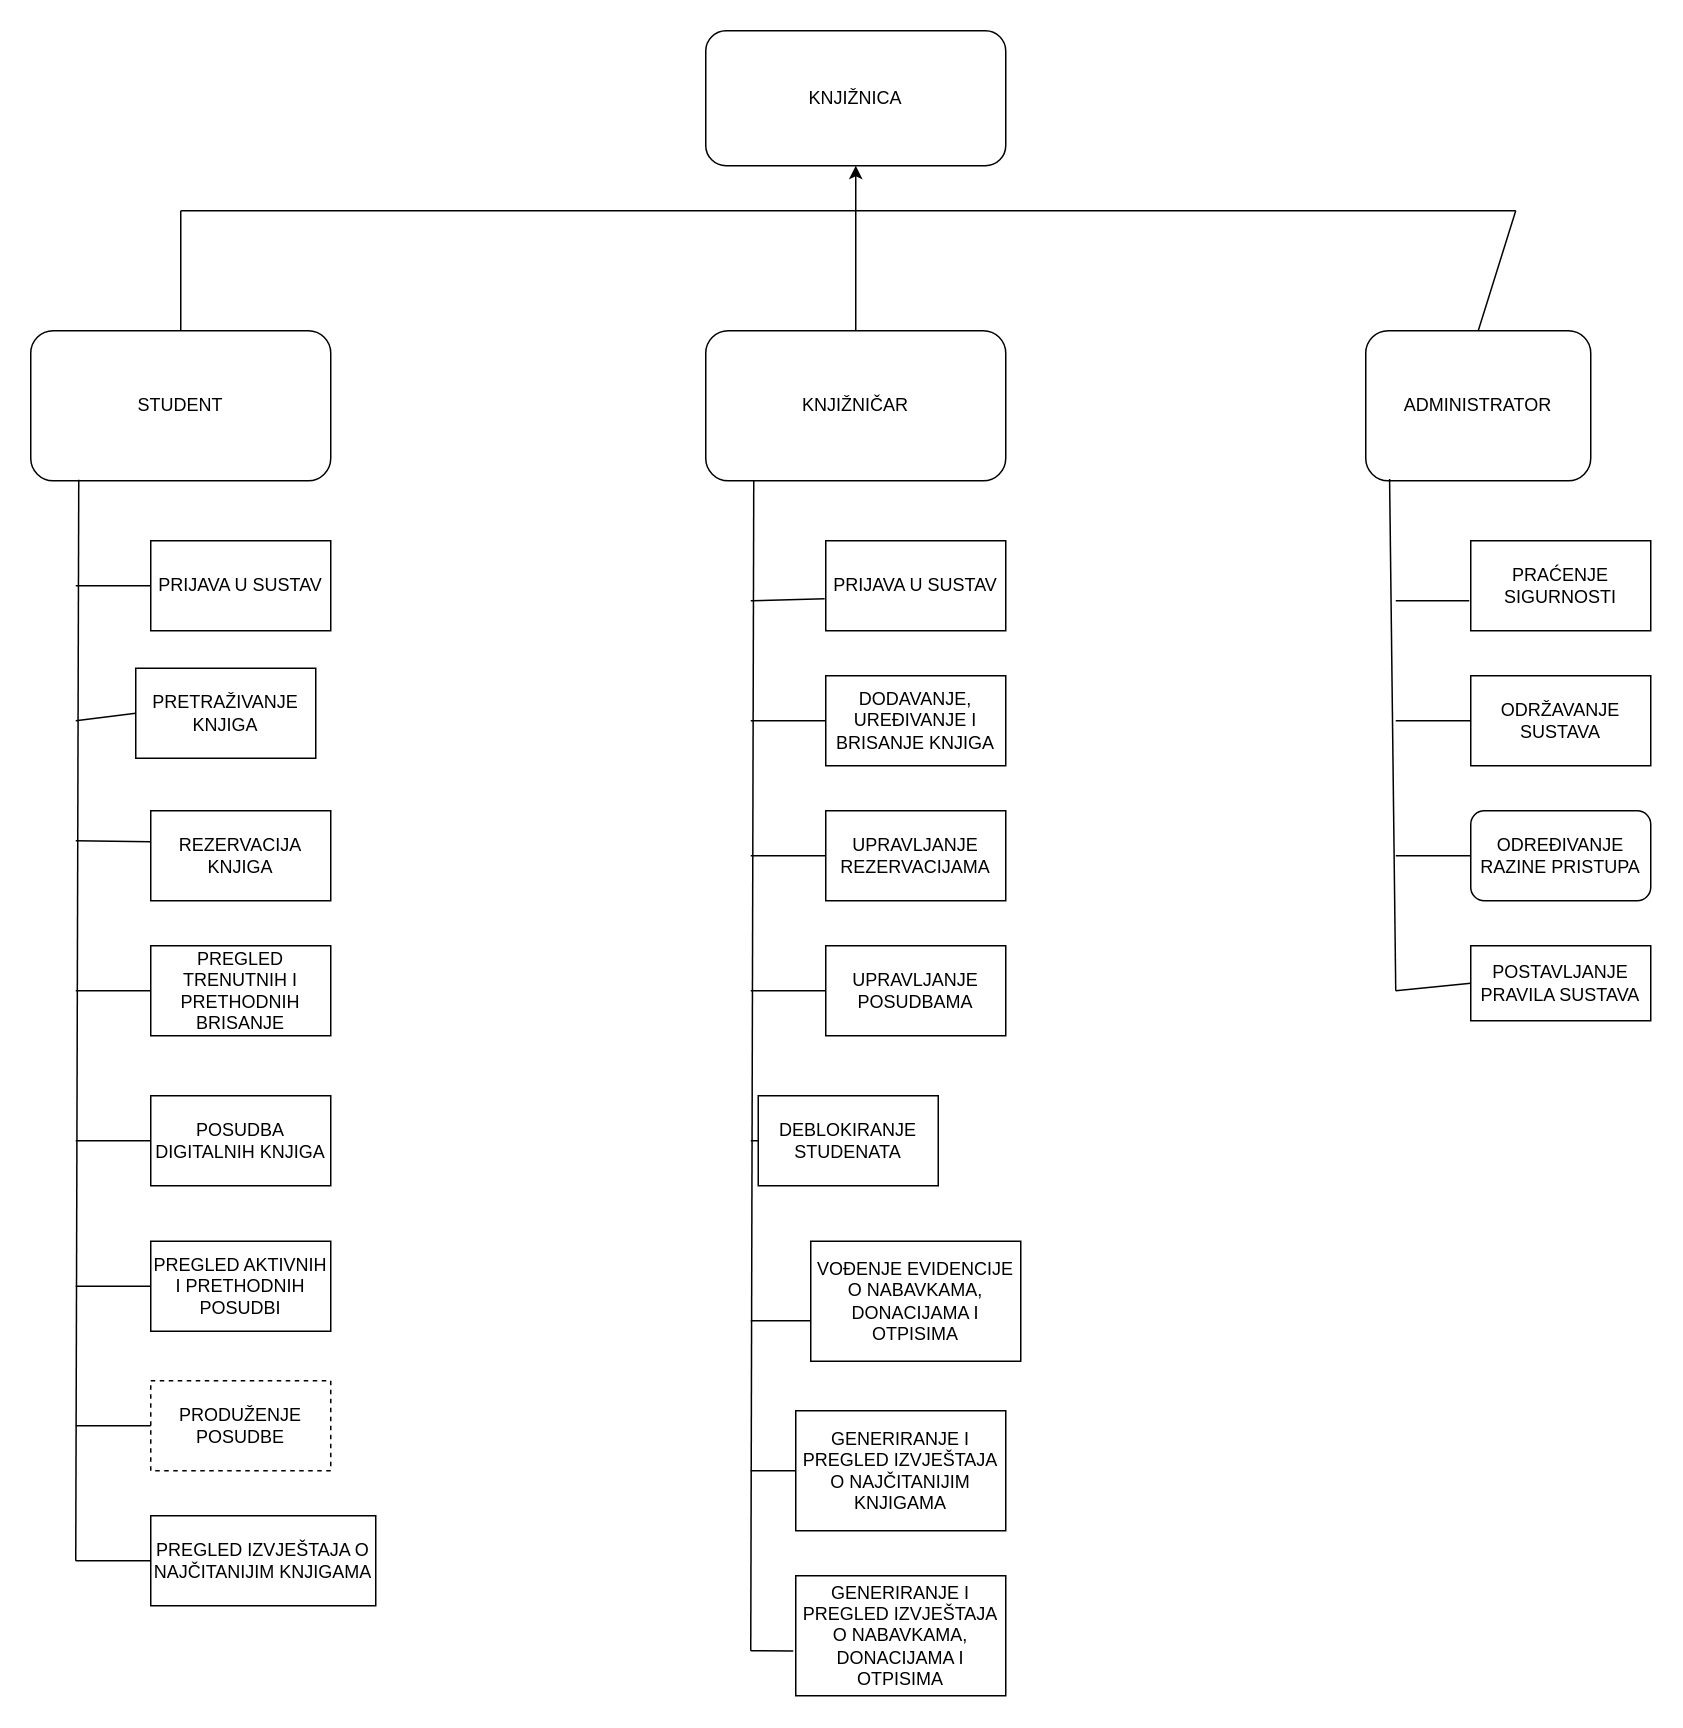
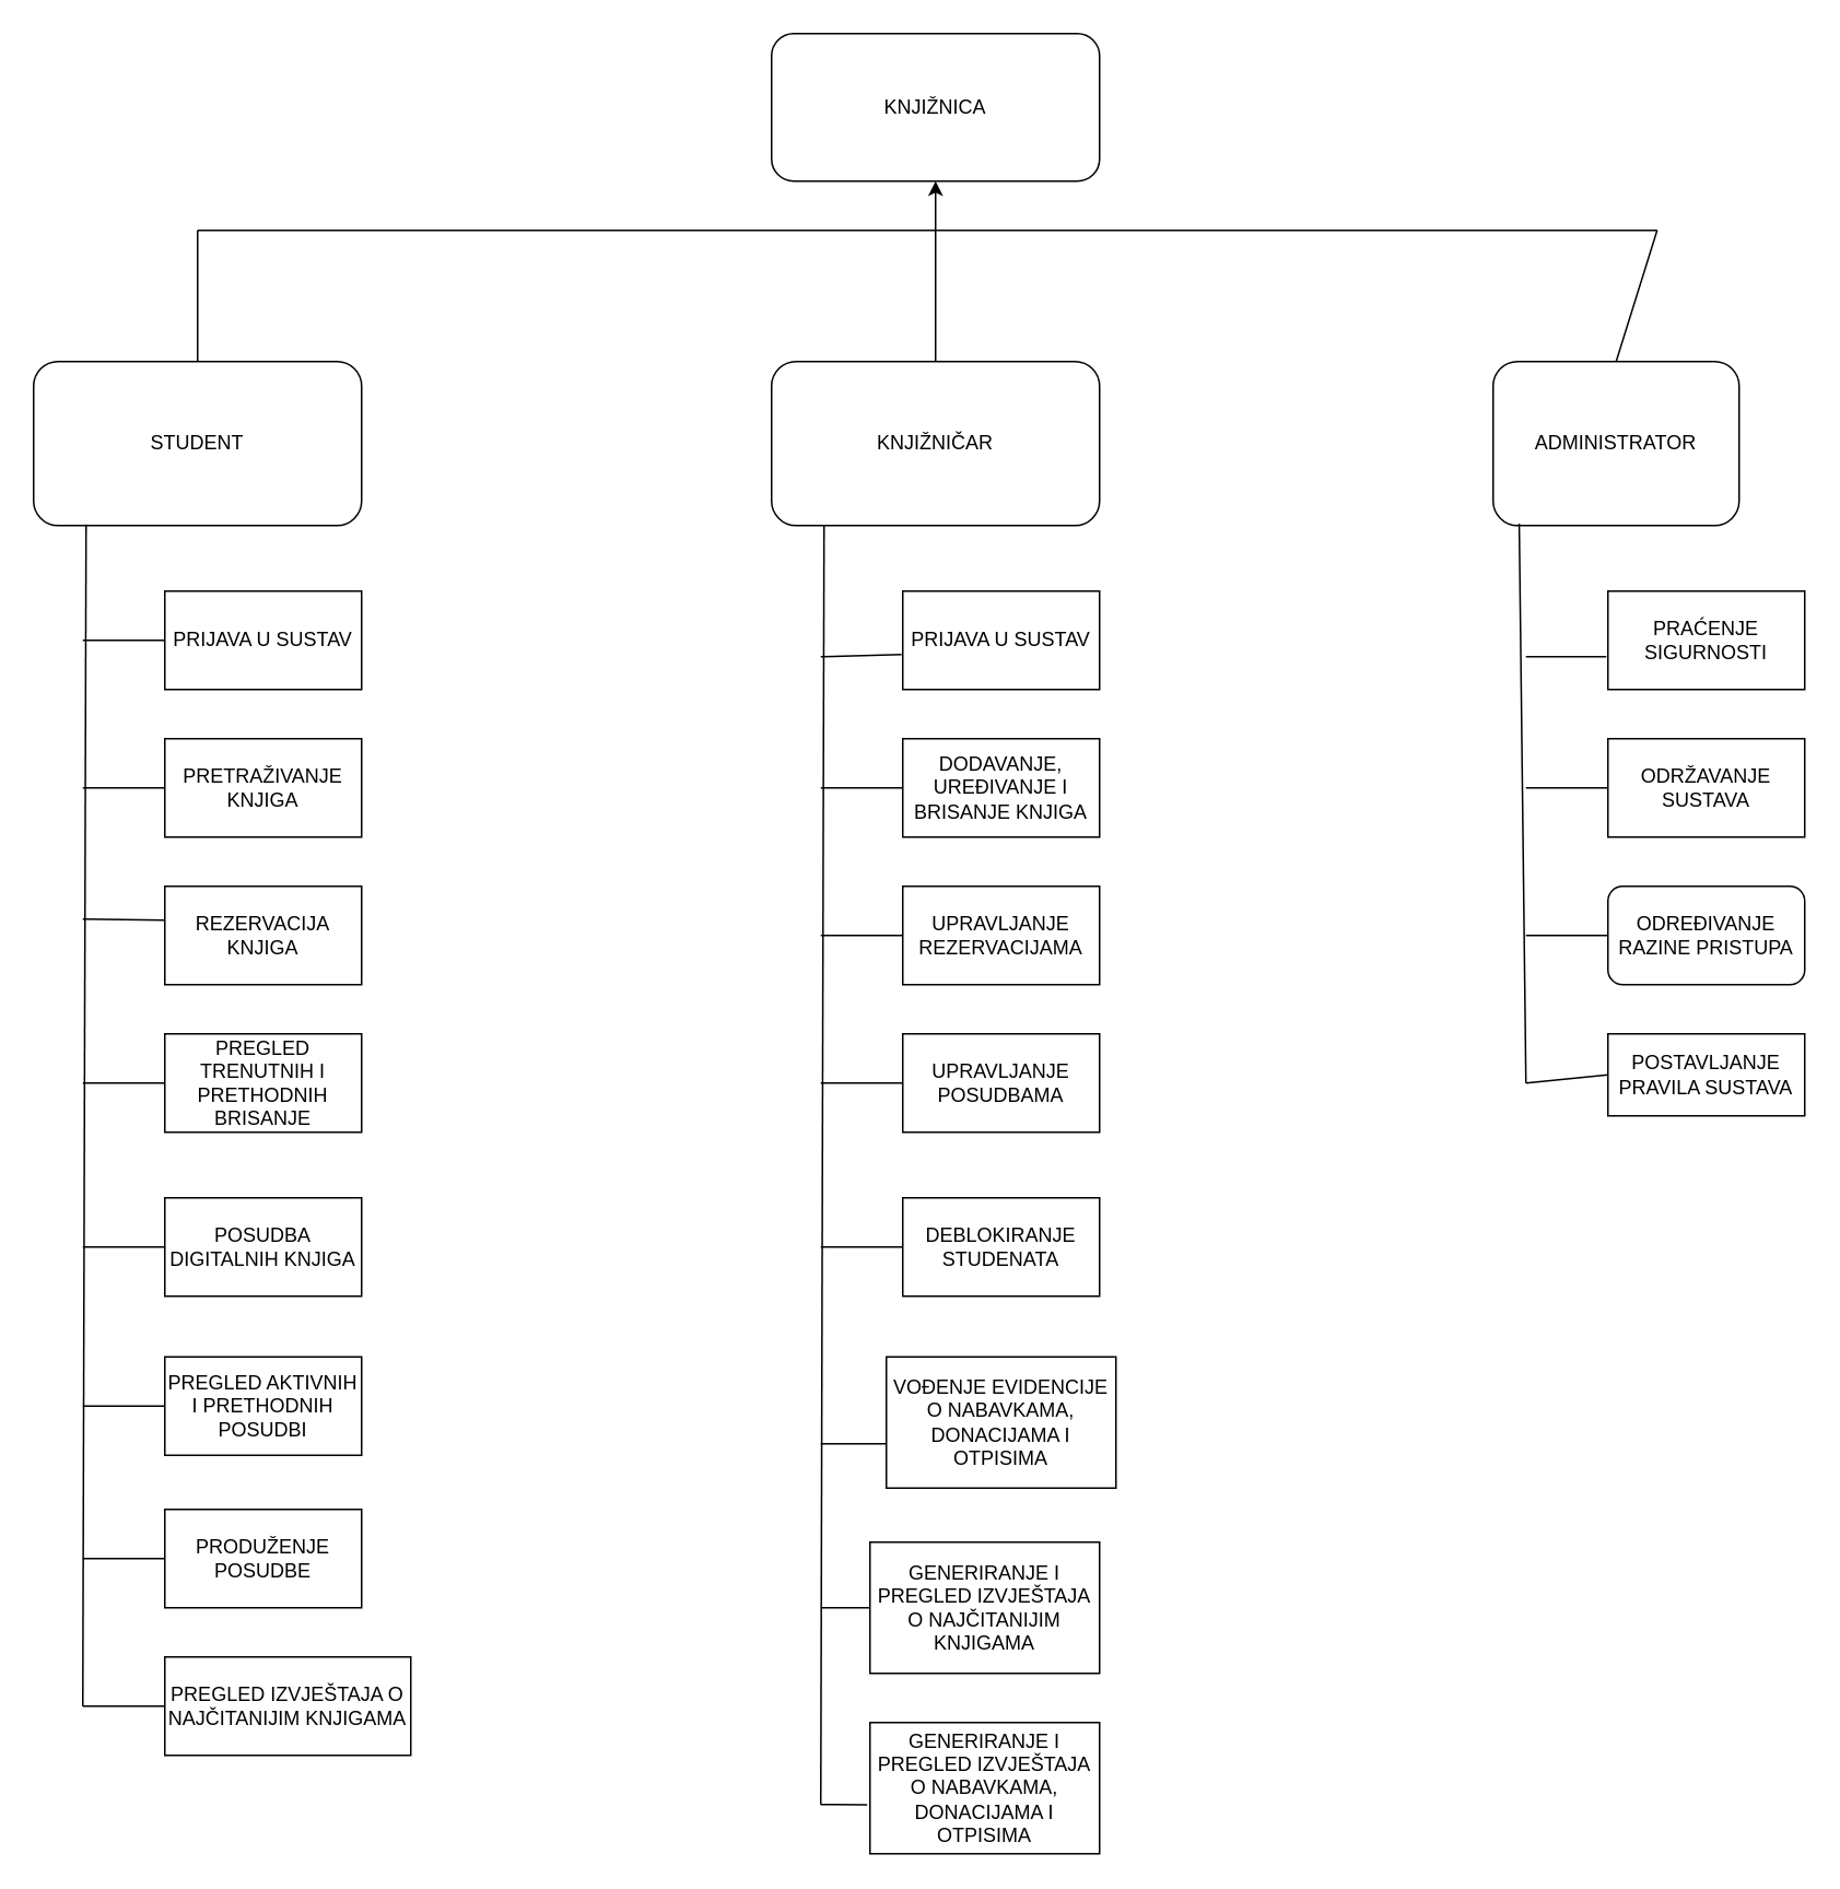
  <mxCell id="0" />
  <mxCell id="1" parent="0" />
  <mxCell id="2" value="STUDENT" style="rounded=1;whiteSpace=wrap;html=1;" parent="1" vertex="1"><mxGeometry x="20" y="220" width="200" height="100" as="geometry" /></mxCell>
  <mxCell id="3" value="KNJIŽNIČAR" style="rounded=1;whiteSpace=wrap;html=1;" parent="1" vertex="1"><mxGeometry x="470" y="220" width="200" height="100" as="geometry" /></mxCell>
  <mxCell id="4" value="ADMINISTRATOR" style="rounded=1;whiteSpace=wrap;html=1;" parent="1" vertex="1"><mxGeometry x="910" y="220" width="150" height="100" as="geometry" /></mxCell>
  <mxCell id="5" value="KNJIŽNICA" style="rounded=1;whiteSpace=wrap;html=1;" parent="1" vertex="1"><mxGeometry x="470" y="20" width="200" height="90" as="geometry" /></mxCell>
  <mxCell id="6" value="" style="endArrow=classic;html=1;rounded=0;entryX=0.5;entryY=1;entryDx=0;entryDy=0;exitX=0.5;exitY=0;exitDx=0;exitDy=0;" parent="1" source="3" target="5" edge="1"><mxGeometry width="50" height="50" relative="1" as="geometry"><mxPoint x="520" y="370" as="sourcePoint" /><mxPoint x="570" y="320" as="targetPoint" /></mxGeometry></mxCell>
  <mxCell id="7" value="" style="endArrow=none;html=1;rounded=0;exitX=0.5;exitY=0;exitDx=0;exitDy=0;" parent="1" source="2" edge="1"><mxGeometry width="50" height="50" relative="1" as="geometry"><mxPoint x="120" y="200" as="sourcePoint" /><mxPoint x="120" y="140" as="targetPoint" /></mxGeometry></mxCell>
  <mxCell id="8" value="" style="endArrow=none;html=1;rounded=0;exitX=0.5;exitY=0;exitDx=0;exitDy=0;" parent="1" source="4" edge="1"><mxGeometry width="50" height="50" relative="1" as="geometry"><mxPoint x="920" y="200" as="sourcePoint" /><mxPoint x="1010" y="140" as="targetPoint" /></mxGeometry></mxCell>
  <mxCell id="9" value="" style="endArrow=none;html=1;rounded=0;" parent="1" edge="1"><mxGeometry width="50" height="50" relative="1" as="geometry"><mxPoint x="120" y="140" as="sourcePoint" /><mxPoint x="1010" y="140" as="targetPoint" /></mxGeometry></mxCell>
  <mxCell id="10" value="PRIJAVA U SUSTAV" style="rounded=0;whiteSpace=wrap;html=1;" parent="1" vertex="1"><mxGeometry x="100" y="360" width="120" height="60" as="geometry" /></mxCell>
- <mxCell id="11" value="PRETRAŽIVANJE KNJIGA" style="rounded=0;whiteSpace=wrap;html=1;" parent="1" vertex="1"><mxGeometry x="90" y="445" width="120" height="60" as="geometry" /></mxCell>
+ <mxCell id="11" value="PRETRAŽIVANJE KNJIGA" style="rounded=0;whiteSpace=wrap;html=1;" parent="1" vertex="1"><mxGeometry x="100" y="450" width="120" height="60" as="geometry" /></mxCell>
  <mxCell id="12" value="REZERVACIJA KNJIGA" style="rounded=0;whiteSpace=wrap;html=1;" parent="1" vertex="1"><mxGeometry x="100" y="540" width="120" height="60" as="geometry" /></mxCell>
  <mxCell id="13" value="POSUDBA DIGITALNIH KNJIGA" style="rounded=0;whiteSpace=wrap;html=1;" parent="1" vertex="1"><mxGeometry x="100" y="730" width="120" height="60" as="geometry" /></mxCell>
  <mxCell id="14" value="PREGLED TRENUTNIH I PRETHODNIH BRISANJE" style="rounded=0;whiteSpace=wrap;html=1;" parent="1" vertex="1"><mxGeometry x="100" y="630" width="120" height="60" as="geometry" /></mxCell>
  <mxCell id="15" value="PREGLED AKTIVNIH I PRETHODNIH POSUDBI" style="rounded=0;whiteSpace=wrap;html=1;" parent="1" vertex="1"><mxGeometry x="100" y="827" width="120" height="60" as="geometry" /></mxCell>
- <mxCell id="16" value="PRODUŽENJE POSUDBE" style="rounded=0;whiteSpace=wrap;html=1;dashed=1;" parent="1" vertex="1"><mxGeometry x="100" y="920" width="120" height="60" as="geometry" /></mxCell>
+ <mxCell id="16" value="PRODUŽENJE POSUDBE" style="rounded=0;whiteSpace=wrap;html=1;" parent="1" vertex="1"><mxGeometry x="100" y="920" width="120" height="60" as="geometry" /></mxCell>
  <mxCell id="17" value="PREGLED IZVJEŠTAJA O NAJČITANIJIM KNJIGAMA" style="rounded=0;whiteSpace=wrap;html=1;" parent="1" vertex="1"><mxGeometry x="100" y="1010" width="150" height="60" as="geometry" /></mxCell>
  <mxCell id="18" value="DODAVANJE, UREĐIVANJE I BRISANJE KNJIGA" style="rounded=0;whiteSpace=wrap;html=1;" parent="1" vertex="1"><mxGeometry x="550" y="450" width="120" height="60" as="geometry" /></mxCell>
  <mxCell id="19" value="UPRAVLJANJE POSUDBAMA" style="rounded=0;whiteSpace=wrap;html=1;" parent="1" vertex="1"><mxGeometry x="550" y="630" width="120" height="60" as="geometry" /></mxCell>
  <mxCell id="20" value="UPRAVLJANJE REZERVACIJAMA" style="rounded=0;whiteSpace=wrap;html=1;" parent="1" vertex="1"><mxGeometry x="550" y="540" width="120" height="60" as="geometry" /></mxCell>
  <mxCell id="21" value="PRIJAVA U SUSTAV" style="rounded=0;whiteSpace=wrap;html=1;" parent="1" vertex="1"><mxGeometry x="550" y="360" width="120" height="60" as="geometry" /></mxCell>
- <mxCell id="22" value="DEBLOKIRANJE STUDENATA" style="rounded=0;whiteSpace=wrap;html=1;" parent="1" vertex="1"><mxGeometry x="505" y="730" width="120" height="60" as="geometry" /></mxCell>
+ <mxCell id="22" value="DEBLOKIRANJE STUDENATA" style="rounded=0;whiteSpace=wrap;html=1;" parent="1" vertex="1"><mxGeometry x="550" y="730" width="120" height="60" as="geometry" /></mxCell>
  <mxCell id="23" value="VOĐENJE EVIDENCIJE O NABAVKAMA, DONACIJAMA I OTPISIMA" style="rounded=0;whiteSpace=wrap;html=1;" parent="1" vertex="1"><mxGeometry x="540" y="827" width="140" height="80" as="geometry" /></mxCell>
  <mxCell id="24" value="GENERIRANJE I PREGLED IZVJEŠTAJA O NAJČITANIJIM KNJIGAMA" style="rounded=0;whiteSpace=wrap;html=1;" parent="1" vertex="1"><mxGeometry x="530" y="940" width="140" height="80" as="geometry" /></mxCell>
  <mxCell id="25" value="PRAĆENJE SIGURNOSTI" style="rounded=0;whiteSpace=wrap;html=1;" parent="1" vertex="1"><mxGeometry x="980" y="360" width="120" height="60" as="geometry" /></mxCell>
  <mxCell id="26" value="ODRŽAVANJE SUSTAVA" style="rounded=0;whiteSpace=wrap;html=1;" parent="1" vertex="1"><mxGeometry x="980" y="450" width="120" height="60" as="geometry" /></mxCell>
  <mxCell id="27" value="ODREĐIVANJE RAZINE PRISTUPA" style="whiteSpace=wrap;html=1;rounded=1;" parent="1" vertex="1"><mxGeometry x="980" y="540" width="120" height="60" as="geometry" /></mxCell>
  <mxCell id="28" value="POSTAVLJANJE PRAVILA SUSTAVA" style="rounded=0;whiteSpace=wrap;html=1;" parent="1" vertex="1"><mxGeometry x="980" y="630" width="120" height="50" as="geometry" /></mxCell>
  <mxCell id="29" value="" style="endArrow=none;html=1;rounded=0;entryX=0.16;entryY=0.993;entryDx=0;entryDy=0;entryPerimeter=0;" parent="1" target="2" edge="1"><mxGeometry width="50" height="50" relative="1" as="geometry"><mxPoint x="50" y="1040" as="sourcePoint" /><mxPoint x="420" y="630" as="targetPoint" /></mxGeometry></mxCell>
  <mxCell id="30" value="" style="endArrow=none;html=1;rounded=0;entryX=0;entryY=0.5;entryDx=0;entryDy=0;" parent="1" target="17" edge="1"><mxGeometry width="50" height="50" relative="1" as="geometry"><mxPoint x="50" y="1040" as="sourcePoint" /><mxPoint x="420" y="870" as="targetPoint" /></mxGeometry></mxCell>
  <mxCell id="31" value="" style="endArrow=none;html=1;rounded=0;exitX=0;exitY=0.5;exitDx=0;exitDy=0;" parent="1" source="16" edge="1"><mxGeometry width="50" height="50" relative="1" as="geometry"><mxPoint x="370" y="920" as="sourcePoint" /><mxPoint x="50" y="950" as="targetPoint" /></mxGeometry></mxCell>
  <mxCell id="32" value="" style="endArrow=none;html=1;rounded=0;exitX=0;exitY=0.5;exitDx=0;exitDy=0;" parent="1" source="15" edge="1"><mxGeometry width="50" height="50" relative="1" as="geometry"><mxPoint x="370" y="770" as="sourcePoint" /><mxPoint x="50" y="857" as="targetPoint" /></mxGeometry></mxCell>
  <mxCell id="33" value="" style="endArrow=none;html=1;rounded=0;exitX=0;exitY=0.5;exitDx=0;exitDy=0;" parent="1" source="13" edge="1"><mxGeometry width="50" height="50" relative="1" as="geometry"><mxPoint x="120" y="750" as="sourcePoint" /><mxPoint x="50" y="760" as="targetPoint" /></mxGeometry></mxCell>
  <mxCell id="34" value="" style="endArrow=none;html=1;rounded=0;exitX=0;exitY=0.5;exitDx=0;exitDy=0;" parent="1" source="14" edge="1"><mxGeometry width="50" height="50" relative="1" as="geometry"><mxPoint x="120" y="650" as="sourcePoint" /><mxPoint x="50" y="660" as="targetPoint" /></mxGeometry></mxCell>
  <mxCell id="35" value="" style="endArrow=none;html=1;rounded=0;exitX=-0.001;exitY=0.344;exitDx=0;exitDy=0;exitPerimeter=0;" parent="1" source="12" edge="1"><mxGeometry width="50" height="50" relative="1" as="geometry"><mxPoint x="80" y="560" as="sourcePoint" /><mxPoint x="50" y="560" as="targetPoint" /></mxGeometry></mxCell>
  <mxCell id="36" value="" style="endArrow=none;html=1;rounded=0;exitX=0;exitY=0.5;exitDx=0;exitDy=0;" parent="1" source="11" edge="1"><mxGeometry width="50" height="50" relative="1" as="geometry"><mxPoint x="130" y="470" as="sourcePoint" /><mxPoint x="50" y="480" as="targetPoint" /></mxGeometry></mxCell>
  <mxCell id="37" value="" style="endArrow=none;html=1;rounded=0;exitX=0;exitY=0.5;exitDx=0;exitDy=0;" parent="1" source="10" edge="1"><mxGeometry width="50" height="50" relative="1" as="geometry"><mxPoint x="120" y="380" as="sourcePoint" /><mxPoint x="50" y="390" as="targetPoint" /></mxGeometry></mxCell>
  <mxCell id="38" value="" style="endArrow=none;html=1;rounded=0;entryX=0.16;entryY=0.993;entryDx=0;entryDy=0;entryPerimeter=0;" parent="1" edge="1"><mxGeometry width="50" height="50" relative="1" as="geometry"><mxPoint x="500" y="1100" as="sourcePoint" /><mxPoint x="502" y="320" as="targetPoint" /></mxGeometry></mxCell>
  <mxCell id="39" value="" style="endArrow=none;html=1;rounded=0;entryX=0;entryY=0.5;entryDx=0;entryDy=0;" parent="1" target="24" edge="1"><mxGeometry width="50" height="50" relative="1" as="geometry"><mxPoint x="500" y="980" as="sourcePoint" /><mxPoint x="510" y="870" as="targetPoint" /></mxGeometry></mxCell>
  <mxCell id="40" value="" style="endArrow=none;html=1;rounded=0;entryX=0;entryY=0.662;entryDx=0;entryDy=0;entryPerimeter=0;" parent="1" target="23" edge="1"><mxGeometry width="50" height="50" relative="1" as="geometry"><mxPoint x="500" y="880" as="sourcePoint" /><mxPoint x="510" y="800" as="targetPoint" /></mxGeometry></mxCell>
  <mxCell id="41" value="" style="endArrow=none;html=1;rounded=0;entryX=0;entryY=0.5;entryDx=0;entryDy=0;" parent="1" target="22" edge="1"><mxGeometry width="50" height="50" relative="1" as="geometry"><mxPoint x="500" y="760" as="sourcePoint" /><mxPoint x="510" y="750" as="targetPoint" /></mxGeometry></mxCell>
  <mxCell id="42" value="" style="endArrow=none;html=1;rounded=0;exitX=0;exitY=0.5;exitDx=0;exitDy=0;" parent="1" source="19" edge="1"><mxGeometry width="50" height="50" relative="1" as="geometry"><mxPoint x="540" y="640" as="sourcePoint" /><mxPoint x="500" y="660" as="targetPoint" /></mxGeometry></mxCell>
  <mxCell id="43" value="" style="endArrow=none;html=1;rounded=0;exitX=0;exitY=0.5;exitDx=0;exitDy=0;" parent="1" source="20" edge="1"><mxGeometry width="50" height="50" relative="1" as="geometry"><mxPoint x="540" y="510" as="sourcePoint" /><mxPoint x="500" y="570" as="targetPoint" /></mxGeometry></mxCell>
  <mxCell id="44" value="" style="endArrow=none;html=1;rounded=0;exitX=0;exitY=0.5;exitDx=0;exitDy=0;" parent="1" source="18" edge="1"><mxGeometry width="50" height="50" relative="1" as="geometry"><mxPoint x="540" y="430" as="sourcePoint" /><mxPoint x="500" y="480" as="targetPoint" /></mxGeometry></mxCell>
  <mxCell id="45" value="" style="endArrow=none;html=1;rounded=0;exitX=-0.006;exitY=0.645;exitDx=0;exitDy=0;exitPerimeter=0;" parent="1" source="21" edge="1"><mxGeometry width="50" height="50" relative="1" as="geometry"><mxPoint x="540" y="400" as="sourcePoint" /><mxPoint x="500" y="400" as="targetPoint" /></mxGeometry></mxCell>
  <mxCell id="46" value="" style="endArrow=none;html=1;rounded=0;entryX=0.106;entryY=0.989;entryDx=0;entryDy=0;entryPerimeter=0;" parent="1" target="4" edge="1"><mxGeometry width="50" height="50" relative="1" as="geometry"><mxPoint x="930" y="660" as="sourcePoint" /><mxPoint x="1060" y="360" as="targetPoint" /></mxGeometry></mxCell>
  <mxCell id="47" value="" style="endArrow=none;html=1;rounded=0;exitX=0;exitY=0.5;exitDx=0;exitDy=0;" parent="1" source="28" edge="1"><mxGeometry width="50" height="50" relative="1" as="geometry"><mxPoint x="1010" y="410" as="sourcePoint" /><mxPoint x="930" y="660" as="targetPoint" /></mxGeometry></mxCell>
  <mxCell id="48" value="" style="endArrow=none;html=1;rounded=0;exitX=0;exitY=0.5;exitDx=0;exitDy=0;" parent="1" source="27" edge="1"><mxGeometry width="50" height="50" relative="1" as="geometry"><mxPoint x="980" y="440" as="sourcePoint" /><mxPoint x="930" y="570" as="targetPoint" /></mxGeometry></mxCell>
  <mxCell id="49" value="" style="endArrow=none;html=1;rounded=0;entryX=0;entryY=0.5;entryDx=0;entryDy=0;" parent="1" target="26" edge="1"><mxGeometry width="50" height="50" relative="1" as="geometry"><mxPoint x="930" y="480" as="sourcePoint" /><mxPoint x="1030" y="390" as="targetPoint" /></mxGeometry></mxCell>
  <mxCell id="50" value="" style="endArrow=none;html=1;rounded=0;" parent="1" edge="1"><mxGeometry width="50" height="50" relative="1" as="geometry"><mxPoint x="930" y="400" as="sourcePoint" /><mxPoint x="979" y="400" as="targetPoint" /></mxGeometry></mxCell>
  <mxCell id="51" value="GENERIRANJE I PREGLED IZVJEŠTAJA O NABAVKAMA, DONACIJAMA I OTPISIMA" style="rounded=0;whiteSpace=wrap;html=1;" parent="1" vertex="1"><mxGeometry x="530" y="1050" width="140" height="80" as="geometry" /></mxCell>
  <mxCell id="52" value="" style="endArrow=none;html=1;rounded=0;entryX=-0.012;entryY=0.627;entryDx=0;entryDy=0;entryPerimeter=0;" edge="1" parent="1" target="51"><mxGeometry width="50" height="50" relative="1" as="geometry"><mxPoint x="500" y="1100" as="sourcePoint" /><mxPoint x="700" y="840" as="targetPoint" /></mxGeometry></mxCell>
